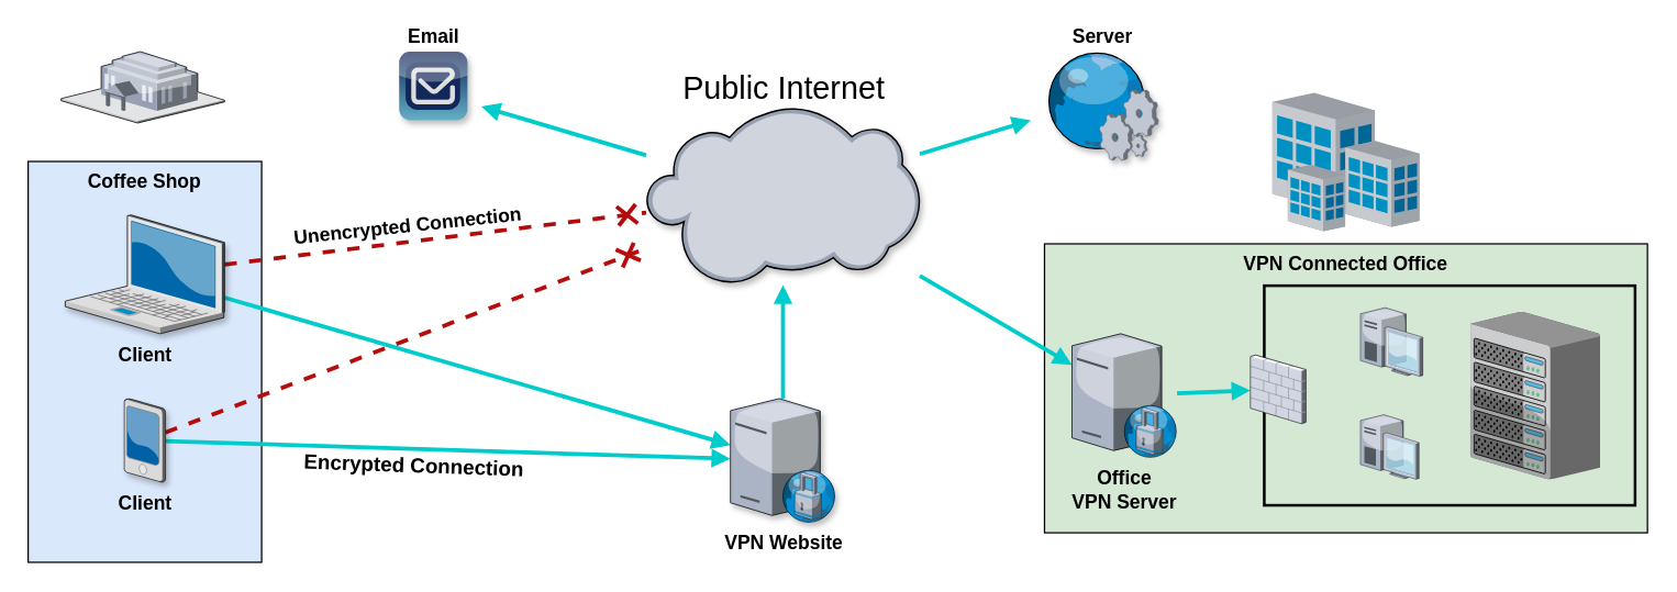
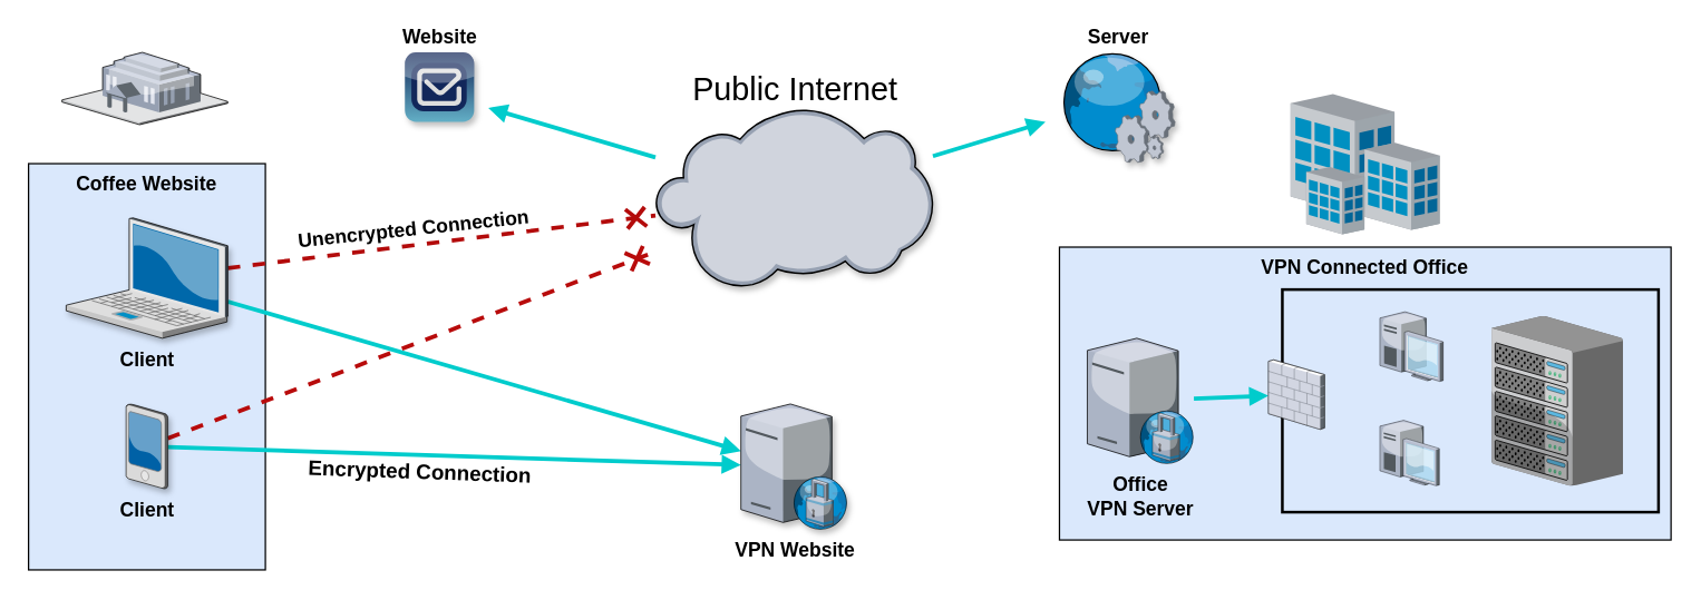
  <mxCell id="0" style=";html=1;" />
  <mxCell id="1" style=";html=1;" parent="0" />
- <mxCell id="2" value="&lt;b&gt;VPN Connected Office&lt;/b&gt;" style="whiteSpace=wrap;html=1;fillColor=#d5e8d4;fontSize=14;strokeColor=#000000;verticalAlign=top;" parent="1" vertex="1"><mxGeometry x="760" y="160" width="439" height="210.5" as="geometry" /></mxCell>
- <mxCell id="3" value="&lt;b&gt;Coffee Shop&lt;/b&gt;" style="whiteSpace=wrap;html=1;fillColor=#dae8fc;fontSize=14;strokeColor=#000000;verticalAlign=top;" parent="1" vertex="1"><mxGeometry x="20" y="100" width="170" height="292" as="geometry" /></mxCell>
+ <mxCell id="2" value="&lt;b&gt;VPN Connected Office&lt;/b&gt;" style="whiteSpace=wrap;html=1;fillColor=#dae8fc;fontSize=14;strokeColor=#000000;verticalAlign=top;" parent="1" vertex="1"><mxGeometry x="760" y="160" width="439" height="210.5" as="geometry" /></mxCell>
+ <mxCell id="3" value="&lt;b&gt;Coffee Website&lt;/b&gt;" style="whiteSpace=wrap;html=1;fillColor=#dae8fc;fontSize=14;strokeColor=#000000;verticalAlign=top;" parent="1" vertex="1"><mxGeometry x="20" y="100" width="170" height="292" as="geometry" /></mxCell>
  <mxCell id="4" style="edgeStyle=none;rounded=0;html=1;startSize=10;endSize=10;jettySize=auto;orthogonalLoop=1;fontSize=14;endArrow=cross;endFill=0;strokeWidth=3;fillColor=#d5e8d4;strokeColor=#B30B0B;dashed=1;" parent="1" source="7" target="17" edge="1"><mxGeometry relative="1" as="geometry"><mxPoint x="450" y="335.192" as="targetPoint" /><Array as="points" /></mxGeometry></mxCell>
  <mxCell id="5" value="Unencrypted Connection" style="text;html=1;align=center;verticalAlign=bottom;resizable=0;points=[];labelBackgroundColor=#ffffff;fontSize=14;fontColor=#000000;rotation=354;fontStyle=1" vertex="1" connectable="0" parent="4"><mxGeometry x="-0.13" y="1" relative="1" as="geometry"><mxPoint y="-1" as="offset" /></mxGeometry></mxCell>
  <mxCell id="6" style="edgeStyle=none;rounded=0;orthogonalLoop=1;jettySize=auto;html=1;endArrow=block;endFill=1;strokeColor=#00CCCC;strokeWidth=3;" edge="1" parent="1" source="7" target="19"><mxGeometry relative="1" as="geometry" /></mxCell>
  <mxCell id="7" value="Client" style="verticalLabelPosition=bottom;aspect=fixed;html=1;verticalAlign=top;strokeColor=none;shape=mxgraph.citrix.laptop_2;fillColor=#66B2FF;gradientColor=#0066CC;fontSize=14;shadow=1;fontStyle=1" parent="1" vertex="1"><mxGeometry x="47" y="139" width="116" height="86.5" as="geometry" /></mxCell>
  <mxCell id="8" style="edgeStyle=none;rounded=0;html=1;startSize=10;endSize=10;jettySize=auto;orthogonalLoop=1;fontSize=14;endArrow=cross;endFill=0;strokeWidth=3;fillColor=#f8cecc;strokeColor=#B80B0B;dashed=1;" parent="1" source="11" target="17" edge="1"><mxGeometry relative="1" as="geometry"><mxPoint x="470" y="540" as="targetPoint" /><Array as="points" /></mxGeometry></mxCell>
  <mxCell id="9" style="rounded=0;orthogonalLoop=1;jettySize=auto;html=1;endArrow=block;endFill=1;strokeColor=#00CCCC;strokeWidth=3;" edge="1" parent="1" source="11" target="19"><mxGeometry relative="1" as="geometry" /></mxCell>
  <mxCell id="10" value="Encrypted Connection" style="text;html=1;align=center;verticalAlign=top;resizable=0;points=[];labelBackgroundColor=none;spacingTop=0;horizontal=1;fontStyle=1;rotation=2;fontSize=15;" vertex="1" connectable="0" parent="9"><mxGeometry x="-0.118" y="3" relative="1" as="geometry"><mxPoint as="offset" /></mxGeometry></mxCell>
  <mxCell id="11" value="Client" style="verticalLabelPosition=bottom;aspect=fixed;html=1;verticalAlign=top;strokeColor=none;shape=mxgraph.citrix.pda;fillColor=#66B2FF;gradientColor=#0066CC;fontSize=14;shadow=1;fontStyle=1" parent="1" vertex="1"><mxGeometry x="90" y="272.75" width="30" height="61" as="geometry" /></mxCell>
  <mxCell id="12" style="edgeStyle=none;rounded=0;orthogonalLoop=1;jettySize=auto;html=1;endArrow=block;endFill=1;strokeColor=#00CCCC;fontSize=14;fontColor=#000000;strokeWidth=3;" edge="1" parent="1" source="13" target="28"><mxGeometry relative="1" as="geometry" /></mxCell>
  <mxCell id="13" value="Office&lt;br&gt;VPN Server" style="verticalLabelPosition=bottom;aspect=fixed;html=1;verticalAlign=top;strokeColor=none;shape=mxgraph.citrix.proxy_server;fillColor=#66B2FF;gradientColor=#0066CC;fontSize=14;fontStyle=1" parent="1" vertex="1"><mxGeometry x="780" y="225.5" width="76.5" height="90" as="geometry" /></mxCell>
  <mxCell id="14" style="edgeStyle=none;rounded=0;orthogonalLoop=1;jettySize=auto;html=1;endArrow=block;endFill=1;strokeColor=#00CCCC;strokeWidth=3;" edge="1" parent="1" source="17"><mxGeometry relative="1" as="geometry"><mxPoint x="750" y="70" as="targetPoint" /></mxGeometry></mxCell>
  <mxCell id="15" style="edgeStyle=none;rounded=0;orthogonalLoop=1;jettySize=auto;html=1;endArrow=block;endFill=1;strokeColor=#00CCCC;fontSize=14;strokeWidth=3;" edge="1" parent="1" source="17"><mxGeometry relative="1" as="geometry"><mxPoint x="350" y="60" as="targetPoint" /></mxGeometry></mxCell>
- <mxCell id="16" style="edgeStyle=none;rounded=0;orthogonalLoop=1;jettySize=auto;html=1;endArrow=block;endFill=1;strokeColor=#00CCCC;fontSize=14;strokeWidth=3;" edge="1" parent="1" source="17" target="13"><mxGeometry relative="1" as="geometry" /></mxCell>
  <mxCell id="17" value="&lt;p style=&quot;font-size: 23px;&quot;&gt;&lt;font style=&quot;font-size: 23px;&quot;&gt;Public Internet&lt;/font&gt;&lt;/p&gt;" style="verticalLabelPosition=top;aspect=fixed;html=1;verticalAlign=bottom;strokeColor=none;align=center;outlineConnect=0;shape=mxgraph.citrix.cloud;shadow=1;labelPosition=center;spacingTop=0;spacing=-25;fontSize=23;" vertex="1" parent="1"><mxGeometry x="470" y="60" width="199.19" height="130" as="geometry" /></mxCell>
- <mxCell id="18" style="edgeStyle=none;rounded=0;orthogonalLoop=1;jettySize=auto;html=1;endArrow=block;endFill=1;strokeColor=#00CCCC;strokeWidth=3;" edge="1" parent="1" source="19" target="17"><mxGeometry relative="1" as="geometry" /></mxCell>
  <mxCell id="19" value="VPN Website" style="verticalLabelPosition=bottom;aspect=fixed;html=1;verticalAlign=top;strokeColor=none;align=center;outlineConnect=0;shape=mxgraph.citrix.proxy_server;shadow=1;fontStyle=1;fontSize=14;" vertex="1" parent="1"><mxGeometry x="531.34" y="272.75" width="76.5" height="90" as="geometry" /></mxCell>
  <mxCell id="20" value="&lt;br&gt;Server" style="verticalLabelPosition=top;aspect=fixed;html=1;verticalAlign=bottom;strokeColor=none;shape=mxgraph.citrix.web_service;fillColor=#66B2FF;gradientColor=#0066CC;fontSize=14;shadow=1;labelPosition=center;align=center;fontStyle=1" parent="1" vertex="1"><mxGeometry x="760" y="20" width="83" height="79.05" as="geometry" /></mxCell>
- <mxCell id="21" value="Email" style="verticalLabelPosition=top;aspect=fixed;html=1;verticalAlign=bottom;strokeColor=none;align=center;outlineConnect=0;shape=mxgraph.citrix.worxmail;fillColor=#112356;gradientColor=#63AFC6;gradientDirection=south;shadow=1;labelBackgroundColor=none;labelPosition=center;fontSize=14;fontStyle=1" vertex="1" parent="1"><mxGeometry x="290" y="20" width="50" height="50" as="geometry" /></mxCell>
+ <mxCell id="21" value="Website" style="verticalLabelPosition=top;aspect=fixed;html=1;verticalAlign=bottom;strokeColor=none;align=center;outlineConnect=0;shape=mxgraph.citrix.worxmail;fillColor=#112356;gradientColor=#63AFC6;gradientDirection=south;shadow=1;labelBackgroundColor=none;labelPosition=center;fontSize=14;fontStyle=1" vertex="1" parent="1"><mxGeometry x="290" y="20" width="50" height="50" as="geometry" /></mxCell>
  <mxCell id="22" value="" style="rounded=0;whiteSpace=wrap;html=1;shadow=0;labelBackgroundColor=none;fontSize=14;fontColor=#000000;fillColor=none;strokeWidth=2;" vertex="1" parent="1"><mxGeometry x="920" y="190.5" width="270" height="160" as="geometry" /></mxCell>
  <mxCell id="23" value="" style="verticalLabelPosition=bottom;aspect=fixed;html=1;verticalAlign=top;strokeColor=none;shape=mxgraph.citrix.chassis;fillColor=#66B2FF;gradientColor=#0066CC;fontSize=14;" parent="1" vertex="1"><mxGeometry x="1070" y="209.51" width="94.5" height="121.99" as="geometry" /></mxCell>
  <mxCell id="24" value="" style="verticalLabelPosition=bottom;aspect=fixed;html=1;verticalAlign=top;strokeColor=none;shape=mxgraph.citrix.site;fillColor=#66B2FF;gradientColor=#0066CC;fontSize=14;" parent="1" vertex="1"><mxGeometry x="926" y="50" width="107" height="101" as="geometry" /></mxCell>
  <mxCell id="25" value="" style="verticalLabelPosition=bottom;aspect=fixed;html=1;verticalAlign=top;strokeColor=none;align=center;outlineConnect=0;shape=mxgraph.citrix.government;shadow=0;labelBackgroundColor=none;fillColor=none;fontSize=14;fontColor=#000000;" vertex="1" parent="1"><mxGeometry x="44" y="20" width="119" height="52" as="geometry" /></mxCell>
  <mxCell id="26" value="" style="verticalLabelPosition=bottom;aspect=fixed;html=1;verticalAlign=top;strokeColor=none;align=center;outlineConnect=0;shape=mxgraph.citrix.desktop;shadow=0;labelBackgroundColor=none;fillColor=none;fontSize=14;fontColor=#000000;" vertex="1" parent="1"><mxGeometry x="990" y="206.5" width="45.41" height="50" as="geometry" /></mxCell>
  <mxCell id="27" value="" style="verticalLabelPosition=bottom;aspect=fixed;html=1;verticalAlign=top;strokeColor=none;align=center;outlineConnect=0;shape=mxgraph.citrix.desktop;shadow=0;labelBackgroundColor=none;fillColor=none;fontSize=14;fontColor=#000000;" vertex="1" parent="1"><mxGeometry x="990" y="284.5" width="42.68" height="47" as="geometry" /></mxCell>
  <mxCell id="28" value="" style="verticalLabelPosition=bottom;aspect=fixed;html=1;verticalAlign=top;strokeColor=none;align=center;outlineConnect=0;shape=mxgraph.citrix.firewall;shadow=0;labelBackgroundColor=none;fillColor=none;fontSize=14;fontColor=#000000;" vertex="1" parent="1"><mxGeometry x="910" y="241" width="40.32" height="50" as="geometry" /></mxCell>
